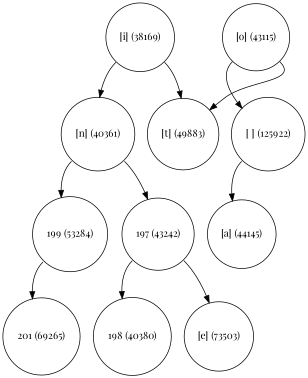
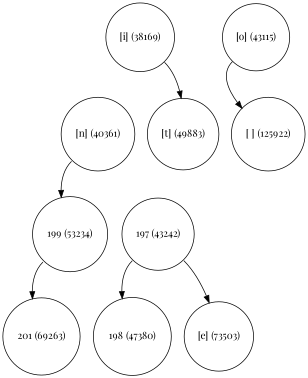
  digraph {
    fontname="Playfair Display"
    node [fontname="Playfair Display" shape=circle]
    edge [fontname="Playfair Display" tailport=sw]
    n1 [label="[i] (38169)" width=0.5]
    n2 [label="[n] (40361)" width=0.5]
    n3 [label="[t] (49883)" width=0.5]
-   n4 [label="199 (53284)" width=0.5]
+   n4 [label="199 (53234)" width=0.5]
    n5 [label="197 (43242)" width=0.5]
    n6 [label="[o] (43115)" width=0.5]
    n7 [label="[ ] (125922)" width=0.5]
-   n8 [label="201 (69265)" width=0.5]
-   n9 [label="198 (40380)" width=0.5]
+   n8 [label="201 (69263)" width=0.5]
+   n9 [label="198 (47380)" width=0.5]
    n10 [label="[e] (73503)" width=0.5]
-   n11 [label="[a] (44145)" width=0.5]
-   n1 -> n2
    n1 -> n3 [tailport=se]
    n2 -> n4
-   n2 -> n5 [tailport=se]
    n4 -> n8
    n5 -> n9
    n5 -> n10 [tailport=se]
-   n6 -> n3 [tailport=se]
    n6 -> n7
-   n7 -> n11
  }
